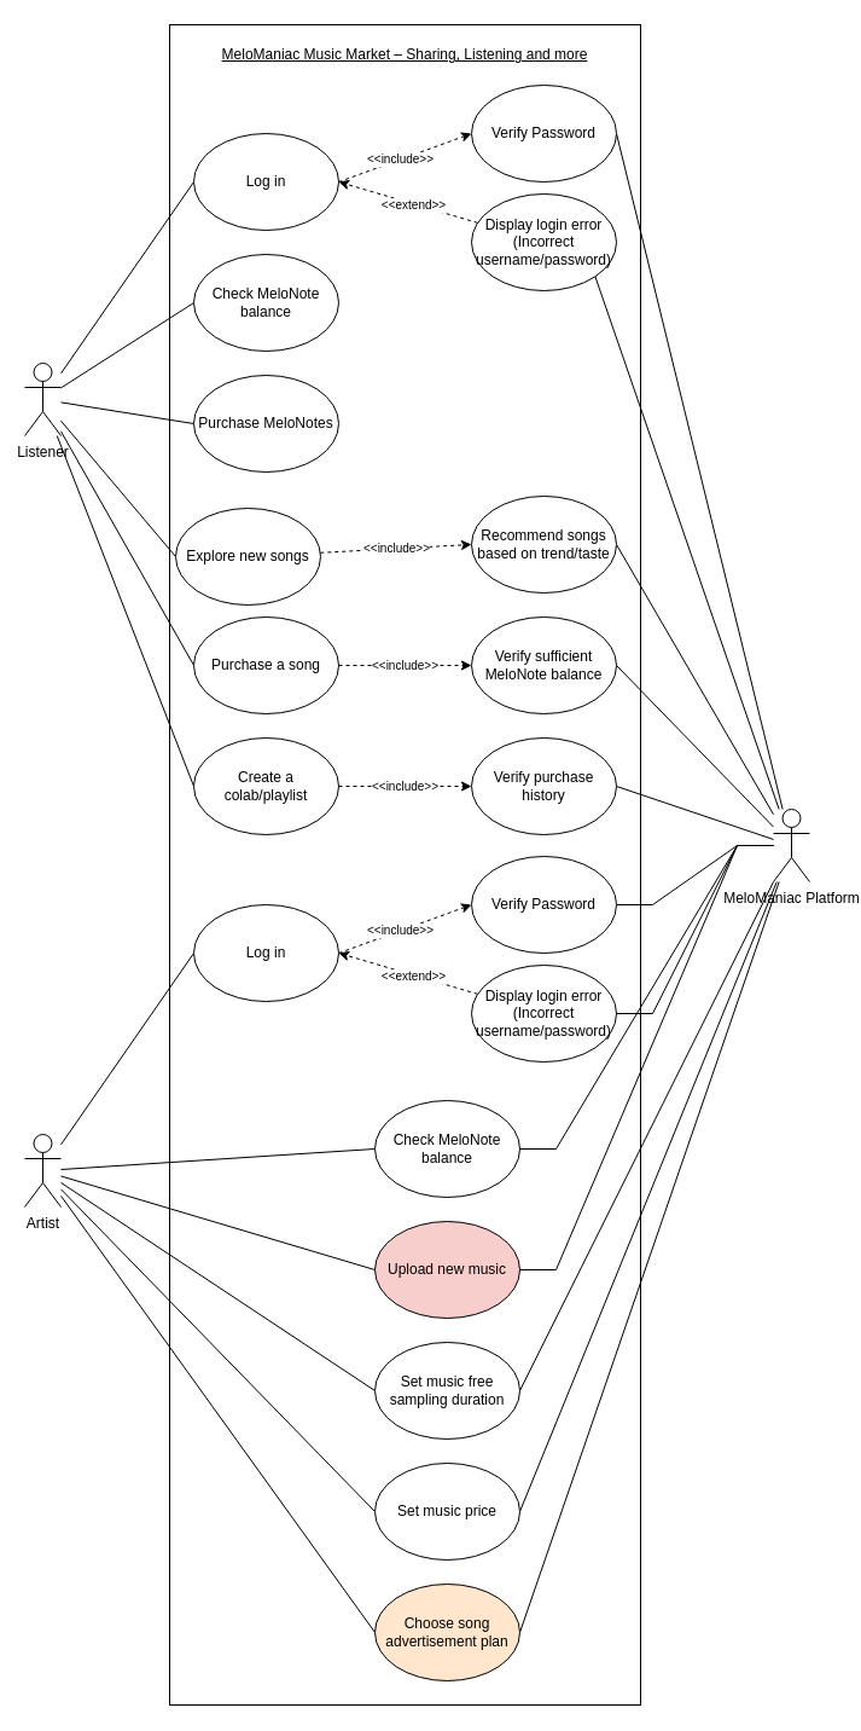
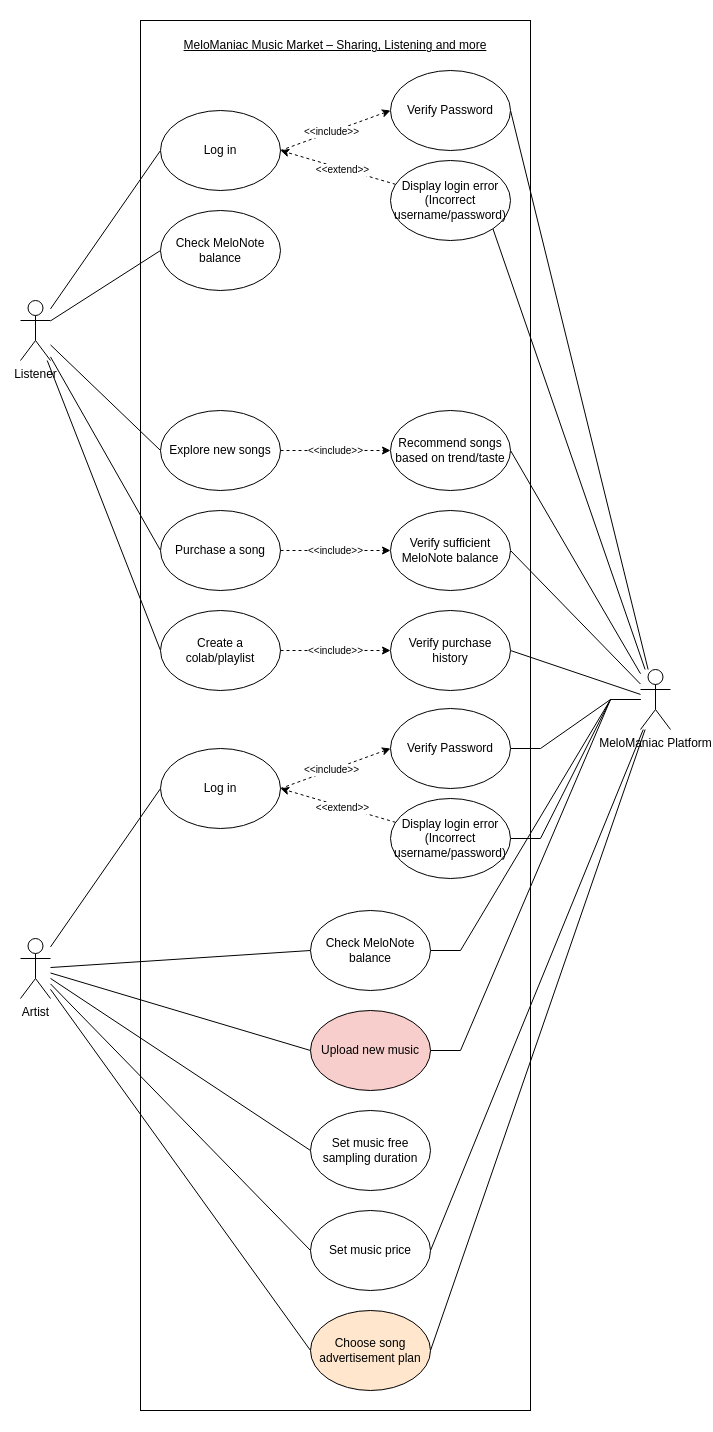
  <mxCell id="0" />
  <mxCell id="1" parent="0" />
  <mxCell id="2" value="" style="rounded=0;whiteSpace=wrap;html=1;fontSize=10;" vertex="1" parent="1"><mxGeometry x="140" y="20" width="390" height="1390" as="geometry" /></mxCell>
  <mxCell id="3" value="&lt;p class=&quot;MsoNormal&quot; align=&quot;center&quot; style=&quot;margin: 0in; font-family: calibri, sans-serif; line-height: 18.4px; font-size: 12px;&quot;&gt;&lt;span style=&quot;line-height: 24.533px; font-size: 12px;&quot;&gt;&lt;font style=&quot;font-size: 12px;&quot;&gt;MeloManiac Music Market – Sharing, Listening and more&lt;/font&gt;&lt;b style=&quot;font-size: 12px;&quot;&gt;&lt;/b&gt;&lt;/span&gt;&lt;/p&gt;" style="text;html=1;strokeColor=none;fillColor=none;align=center;verticalAlign=middle;whiteSpace=wrap;rounded=0;fontSize=12;fontStyle=4" vertex="1" parent="1"><mxGeometry x="125" y="30" width="420" height="30" as="geometry" /></mxCell>
  <mxCell id="4" style="edgeStyle=none;rounded=0;orthogonalLoop=1;jettySize=auto;html=1;entryX=0;entryY=0.5;entryDx=0;entryDy=0;endArrow=none;endFill=0;" edge="1" parent="1" source="10" target="31"><mxGeometry relative="1" as="geometry" /></mxCell>
  <mxCell id="5" style="edgeStyle=none;rounded=0;orthogonalLoop=1;jettySize=auto;html=1;entryX=0;entryY=0.5;entryDx=0;entryDy=0;fontSize=12;endArrow=none;endFill=0;" edge="1" parent="1" source="10" target="38"><mxGeometry relative="1" as="geometry" /></mxCell>
- <mxCell id="6" style="edgeStyle=none;rounded=0;orthogonalLoop=1;jettySize=auto;html=1;entryX=0;entryY=0.5;entryDx=0;entryDy=0;fontSize=12;endArrow=none;endFill=0;" edge="1" parent="1" source="10" target="39"><mxGeometry relative="1" as="geometry" /></mxCell>
  <mxCell id="7" style="edgeStyle=none;rounded=0;orthogonalLoop=1;jettySize=auto;html=1;entryX=0;entryY=0.5;entryDx=0;entryDy=0;fontSize=12;endArrow=none;endFill=0;" edge="1" parent="1" source="10" target="40"><mxGeometry relative="1" as="geometry" /></mxCell>
  <mxCell id="8" style="edgeStyle=none;rounded=0;orthogonalLoop=1;jettySize=auto;html=1;entryX=0;entryY=0.5;entryDx=0;entryDy=0;fontSize=12;endArrow=none;endFill=0;" edge="1" parent="1" source="10" target="41"><mxGeometry relative="1" as="geometry" /></mxCell>
  <mxCell id="9" style="edgeStyle=none;rounded=0;orthogonalLoop=1;jettySize=auto;html=1;entryX=0;entryY=0.5;entryDx=0;entryDy=0;fontSize=12;endArrow=none;endFill=0;" edge="1" parent="1" source="10" target="42"><mxGeometry relative="1" as="geometry" /></mxCell>
  <mxCell id="10" value="Listener" style="shape=umlActor;verticalLabelPosition=bottom;verticalAlign=top;html=1;outlineConnect=0;" vertex="1" parent="1"><mxGeometry x="20" y="300" width="30" height="60" as="geometry" /></mxCell>
  <mxCell id="11" style="edgeStyle=none;rounded=0;orthogonalLoop=1;jettySize=auto;html=1;entryX=1;entryY=0.5;entryDx=0;entryDy=0;fontSize=10;endArrow=none;endFill=0;" edge="1" parent="1" source="23" target="32"><mxGeometry relative="1" as="geometry" /></mxCell>
  <mxCell id="12" style="edgeStyle=none;rounded=0;orthogonalLoop=1;jettySize=auto;html=1;entryX=1;entryY=1;entryDx=0;entryDy=0;fontSize=10;endArrow=none;endFill=0;" edge="1" parent="1" source="23" target="35"><mxGeometry relative="1" as="geometry" /></mxCell>
  <mxCell id="13" style="edgeStyle=none;rounded=0;orthogonalLoop=1;jettySize=auto;html=1;entryX=1;entryY=0.5;entryDx=0;entryDy=0;fontSize=10;endArrow=none;endFill=0;" edge="1" parent="1" source="23" target="43"><mxGeometry relative="1" as="geometry" /></mxCell>
  <mxCell id="14" style="edgeStyle=none;rounded=0;orthogonalLoop=1;jettySize=auto;html=1;entryX=1;entryY=0.5;entryDx=0;entryDy=0;fontSize=10;endArrow=none;endFill=0;" edge="1" parent="1" source="23" target="45"><mxGeometry relative="1" as="geometry" /></mxCell>
  <mxCell id="15" style="edgeStyle=none;rounded=0;orthogonalLoop=1;jettySize=auto;html=1;entryX=1;entryY=0.5;entryDx=0;entryDy=0;fontSize=10;endArrow=none;endFill=0;" edge="1" parent="1" source="23" target="47"><mxGeometry relative="1" as="geometry" /></mxCell>
  <mxCell id="16" style="edgeStyle=entityRelationEdgeStyle;rounded=0;orthogonalLoop=1;jettySize=auto;html=1;entryX=1;entryY=0.5;entryDx=0;entryDy=0;fontSize=10;endArrow=none;endFill=0;" edge="1" parent="1" source="23" target="50"><mxGeometry relative="1" as="geometry" /></mxCell>
  <mxCell id="17" style="edgeStyle=entityRelationEdgeStyle;rounded=0;orthogonalLoop=1;jettySize=auto;html=1;entryX=1;entryY=0.5;entryDx=0;entryDy=0;fontSize=10;endArrow=none;endFill=0;" edge="1" parent="1" source="23" target="53"><mxGeometry relative="1" as="geometry" /></mxCell>
  <mxCell id="18" style="rounded=0;orthogonalLoop=1;jettySize=auto;html=1;fontSize=10;endArrow=none;endFill=0;edgeStyle=entityRelationEdgeStyle;" edge="1" parent="1" source="23" target="56"><mxGeometry relative="1" as="geometry" /></mxCell>
  <mxCell id="19" style="edgeStyle=entityRelationEdgeStyle;rounded=0;orthogonalLoop=1;jettySize=auto;html=1;entryX=1;entryY=0.5;entryDx=0;entryDy=0;fontSize=10;endArrow=none;endFill=0;" edge="1" parent="1" source="23" target="57"><mxGeometry relative="1" as="geometry" /></mxCell>
- <mxCell id="20" style="rounded=0;orthogonalLoop=1;jettySize=auto;html=1;entryX=1;entryY=0.5;entryDx=0;entryDy=0;fontSize=10;endArrow=none;endFill=0;" edge="1" parent="1" source="23" target="58"><mxGeometry relative="1" as="geometry" /></mxCell>
  <mxCell id="21" style="edgeStyle=none;rounded=0;orthogonalLoop=1;jettySize=auto;html=1;entryX=1;entryY=0.5;entryDx=0;entryDy=0;fontSize=10;endArrow=none;endFill=0;" edge="1" parent="1" source="23" target="59"><mxGeometry relative="1" as="geometry" /></mxCell>
  <mxCell id="22" style="edgeStyle=none;rounded=0;orthogonalLoop=1;jettySize=auto;html=1;entryX=1;entryY=0.5;entryDx=0;entryDy=0;fontSize=10;endArrow=none;endFill=0;" edge="1" parent="1" source="23" target="60"><mxGeometry relative="1" as="geometry" /></mxCell>
  <mxCell id="23" value="MeloManiac Platform" style="shape=umlActor;verticalLabelPosition=bottom;verticalAlign=top;html=1;outlineConnect=0;" vertex="1" parent="1"><mxGeometry x="640" y="669" width="30" height="60" as="geometry" /></mxCell>
  <mxCell id="24" style="edgeStyle=none;rounded=0;orthogonalLoop=1;jettySize=auto;html=1;entryX=0;entryY=0.5;entryDx=0;entryDy=0;endArrow=none;endFill=0;" edge="1" parent="1" source="30" target="49"><mxGeometry relative="1" as="geometry" /></mxCell>
  <mxCell id="25" style="edgeStyle=none;rounded=0;orthogonalLoop=1;jettySize=auto;html=1;entryX=0;entryY=0.5;entryDx=0;entryDy=0;fontSize=12;endArrow=none;endFill=0;" edge="1" parent="1" source="30" target="56"><mxGeometry relative="1" as="geometry" /></mxCell>
  <mxCell id="26" style="edgeStyle=none;rounded=0;orthogonalLoop=1;jettySize=auto;html=1;entryX=0;entryY=0.5;entryDx=0;entryDy=0;fontSize=12;endArrow=none;endFill=0;" edge="1" parent="1" source="30" target="57"><mxGeometry relative="1" as="geometry" /></mxCell>
  <mxCell id="27" style="edgeStyle=none;rounded=0;orthogonalLoop=1;jettySize=auto;html=1;entryX=0;entryY=0.5;entryDx=0;entryDy=0;fontSize=12;endArrow=none;endFill=0;" edge="1" parent="1" source="30" target="58"><mxGeometry relative="1" as="geometry" /></mxCell>
  <mxCell id="28" style="edgeStyle=none;rounded=0;orthogonalLoop=1;jettySize=auto;html=1;entryX=0;entryY=0.5;entryDx=0;entryDy=0;fontSize=12;endArrow=none;endFill=0;" edge="1" parent="1" source="30" target="59"><mxGeometry relative="1" as="geometry" /></mxCell>
  <mxCell id="29" style="edgeStyle=none;rounded=0;orthogonalLoop=1;jettySize=auto;html=1;entryX=0;entryY=0.5;entryDx=0;entryDy=0;fontSize=12;endArrow=none;endFill=0;" edge="1" parent="1" source="30" target="60"><mxGeometry relative="1" as="geometry" /></mxCell>
  <mxCell id="30" value="Artist" style="shape=umlActor;verticalLabelPosition=bottom;verticalAlign=top;html=1;outlineConnect=0;" vertex="1" parent="1"><mxGeometry x="20" y="938" width="30" height="60" as="geometry" /></mxCell>
  <mxCell id="31" value="Log in" style="ellipse;whiteSpace=wrap;html=1;" vertex="1" parent="1"><mxGeometry x="160" y="110" width="120" height="80" as="geometry" /></mxCell>
  <mxCell id="32" value="Verify Password" style="ellipse;whiteSpace=wrap;html=1;" vertex="1" parent="1"><mxGeometry x="390" y="70" width="120" height="80" as="geometry" /></mxCell>
  <mxCell id="33" style="orthogonalLoop=1;jettySize=auto;html=1;entryX=1;entryY=0.5;entryDx=0;entryDy=0;rounded=0;dashed=1;" edge="1" parent="1" source="35" target="31"><mxGeometry relative="1" as="geometry" /></mxCell>
  <mxCell id="34" value="&amp;lt;&amp;lt;extend&amp;gt;&amp;gt;" style="edgeLabel;html=1;align=center;verticalAlign=middle;resizable=0;points=[];fontSize=10;" vertex="1" connectable="0" parent="33"><mxGeometry x="-0.062" y="1" relative="1" as="geometry"><mxPoint y="-1" as="offset" /></mxGeometry></mxCell>
  <mxCell id="35" value="Display login error (Incorrect username/password)" style="ellipse;whiteSpace=wrap;html=1;" vertex="1" parent="1"><mxGeometry x="390" y="160" width="120" height="80" as="geometry" /></mxCell>
  <mxCell id="36" style="orthogonalLoop=1;jettySize=auto;html=1;entryX=0;entryY=0.5;entryDx=0;entryDy=0;rounded=0;dashed=1;exitX=1;exitY=0.5;exitDx=0;exitDy=0;" edge="1" parent="1" source="31" target="32"><mxGeometry relative="1" as="geometry"><mxPoint x="405.105" y="193.854" as="sourcePoint" /><mxPoint x="290" y="160" as="targetPoint" /></mxGeometry></mxCell>
  <mxCell id="37" value="&amp;lt;&amp;lt;include&amp;gt;&amp;gt;" style="edgeLabel;html=1;align=center;verticalAlign=middle;resizable=0;points=[];fontSize=10;" vertex="1" connectable="0" parent="36"><mxGeometry x="-0.083" y="1" relative="1" as="geometry"><mxPoint as="offset" /></mxGeometry></mxCell>
  <mxCell id="38" value="Check MeloNote balance" style="ellipse;whiteSpace=wrap;html=1;" vertex="1" parent="1"><mxGeometry x="160" y="210" width="120" height="80" as="geometry" /></mxCell>
- <mxCell id="39" value="Purchase MeloNotes" style="ellipse;whiteSpace=wrap;html=1;" vertex="1" parent="1"><mxGeometry x="160" y="310" width="120" height="80" as="geometry" /></mxCell>
- <mxCell id="40" value="Explore new songs" style="ellipse;whiteSpace=wrap;html=1;" vertex="1" parent="1"><mxGeometry x="145" y="420" width="120" height="80" as="geometry" /></mxCell>
+ <mxCell id="40" value="Explore new songs" style="ellipse;whiteSpace=wrap;html=1;" vertex="1" parent="1"><mxGeometry x="160" y="410" width="120" height="80" as="geometry" /></mxCell>
  <mxCell id="41" value="Purchase a song" style="ellipse;whiteSpace=wrap;html=1;" vertex="1" parent="1"><mxGeometry x="160" y="510" width="120" height="80" as="geometry" /></mxCell>
  <mxCell id="42" value="Create a colab/playlist" style="ellipse;whiteSpace=wrap;html=1;" vertex="1" parent="1"><mxGeometry x="160" y="610" width="120" height="80" as="geometry" /></mxCell>
  <mxCell id="43" value="Recommend songs based on trend/taste" style="ellipse;whiteSpace=wrap;html=1;" vertex="1" parent="1"><mxGeometry x="390" y="410" width="120" height="80" as="geometry" /></mxCell>
  <mxCell id="44" value="&amp;lt;&amp;lt;include&amp;gt;&amp;gt;" style="edgeStyle=none;rounded=0;orthogonalLoop=1;jettySize=auto;html=1;entryX=0;entryY=0.5;entryDx=0;entryDy=0;fontSize=10;endArrow=classic;endFill=1;dashed=1;" edge="1" parent="1" source="40" target="43"><mxGeometry relative="1" as="geometry" /></mxCell>
  <mxCell id="45" value="Verify sufficient MeloNote balance" style="ellipse;whiteSpace=wrap;html=1;" vertex="1" parent="1"><mxGeometry x="390" y="510" width="120" height="80" as="geometry" /></mxCell>
  <mxCell id="46" value="&amp;lt;&amp;lt;include&amp;gt;&amp;gt;" style="edgeStyle=none;rounded=0;orthogonalLoop=1;jettySize=auto;html=1;entryX=0;entryY=0.5;entryDx=0;entryDy=0;dashed=1;fontSize=10;endArrow=classic;endFill=1;" edge="1" parent="1" source="41" target="45"><mxGeometry relative="1" as="geometry" /></mxCell>
  <mxCell id="47" value="Verify purchase history" style="ellipse;whiteSpace=wrap;html=1;" vertex="1" parent="1"><mxGeometry x="390" y="610" width="120" height="80" as="geometry" /></mxCell>
  <mxCell id="48" value="&amp;lt;&amp;lt;include&amp;gt;&amp;gt;" style="edgeStyle=none;rounded=0;orthogonalLoop=1;jettySize=auto;html=1;entryX=0;entryY=0.5;entryDx=0;entryDy=0;dashed=1;fontSize=10;endArrow=classic;endFill=1;" edge="1" parent="1" source="42" target="47"><mxGeometry relative="1" as="geometry" /></mxCell>
  <mxCell id="49" value="Log in" style="ellipse;whiteSpace=wrap;html=1;" vertex="1" parent="1"><mxGeometry x="160" y="748" width="120" height="80" as="geometry" /></mxCell>
  <mxCell id="50" value="Verify Password" style="ellipse;whiteSpace=wrap;html=1;" vertex="1" parent="1"><mxGeometry x="390" y="708" width="120" height="80" as="geometry" /></mxCell>
  <mxCell id="51" style="orthogonalLoop=1;jettySize=auto;html=1;entryX=1;entryY=0.5;entryDx=0;entryDy=0;rounded=0;dashed=1;" edge="1" parent="1" source="53" target="49"><mxGeometry relative="1" as="geometry" /></mxCell>
  <mxCell id="52" value="&amp;lt;&amp;lt;extend&amp;gt;&amp;gt;" style="edgeLabel;html=1;align=center;verticalAlign=middle;resizable=0;points=[];fontSize=10;" vertex="1" connectable="0" parent="51"><mxGeometry x="-0.062" y="1" relative="1" as="geometry"><mxPoint y="-1" as="offset" /></mxGeometry></mxCell>
  <mxCell id="53" value="Display login error (Incorrect username/password)" style="ellipse;whiteSpace=wrap;html=1;" vertex="1" parent="1"><mxGeometry x="390" y="798" width="120" height="80" as="geometry" /></mxCell>
  <mxCell id="54" style="orthogonalLoop=1;jettySize=auto;html=1;entryX=0;entryY=0.5;entryDx=0;entryDy=0;rounded=0;dashed=1;exitX=1;exitY=0.5;exitDx=0;exitDy=0;" edge="1" parent="1" source="49" target="50"><mxGeometry relative="1" as="geometry"><mxPoint x="405.105" y="831.854" as="sourcePoint" /><mxPoint x="290" y="798" as="targetPoint" /></mxGeometry></mxCell>
  <mxCell id="55" value="&amp;lt;&amp;lt;include&amp;gt;&amp;gt;" style="edgeLabel;html=1;align=center;verticalAlign=middle;resizable=0;points=[];fontSize=10;" vertex="1" connectable="0" parent="54"><mxGeometry x="-0.083" y="1" relative="1" as="geometry"><mxPoint as="offset" /></mxGeometry></mxCell>
  <mxCell id="56" value="Check MeloNote balance" style="ellipse;whiteSpace=wrap;html=1;" vertex="1" parent="1"><mxGeometry x="310" y="910" width="120" height="80" as="geometry" /></mxCell>
  <mxCell id="57" value="Upload new music" style="ellipse;whiteSpace=wrap;html=1;fillColor=#f8cecc;" vertex="1" parent="1"><mxGeometry x="310" y="1010" width="120" height="80" as="geometry" /></mxCell>
  <mxCell id="58" value="Set music free sampling duration" style="ellipse;whiteSpace=wrap;html=1;" vertex="1" parent="1"><mxGeometry x="310" y="1110" width="120" height="80" as="geometry" /></mxCell>
  <mxCell id="59" value="Set music price" style="ellipse;whiteSpace=wrap;html=1;" vertex="1" parent="1"><mxGeometry x="310" y="1210" width="120" height="80" as="geometry" /></mxCell>
  <mxCell id="60" value="Choose song advertisement plan" style="ellipse;whiteSpace=wrap;html=1;fillColor=#ffe6cc;" vertex="1" parent="1"><mxGeometry x="310" y="1310" width="120" height="80" as="geometry" /></mxCell>
